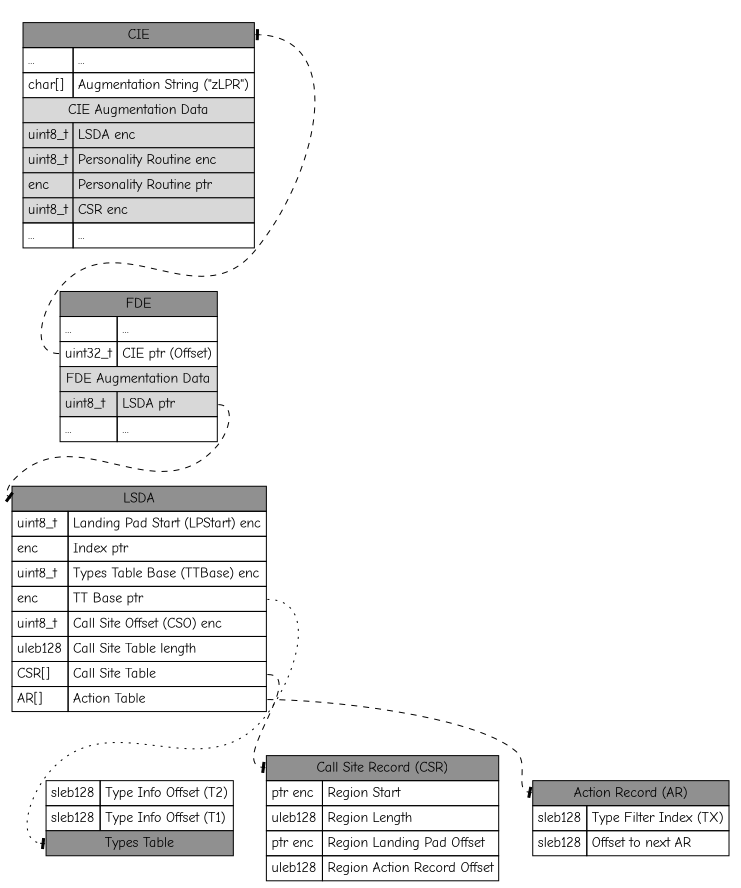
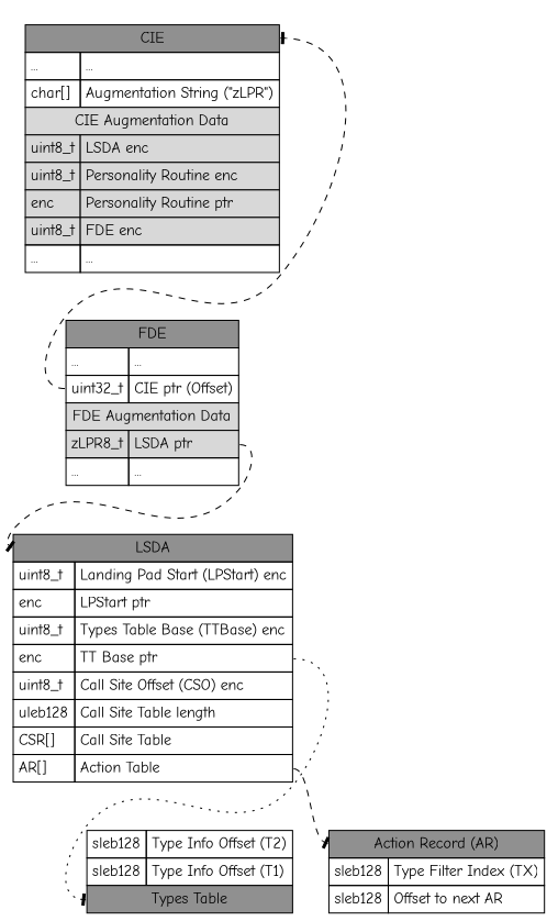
  digraph {
    fontname="Comic Neue"
    rankdir=TB
    node [fontname="Comic Neue" shape=none]
    edge [arrowhead=tee fontname="Comic Neue" headport="0:w" style=dashed tailport=0]
-   n1 [label=<         <table border="0" cellborder="1" cellspacing="0" cellpadding="4" bgcolor="white">             <tr>                 <td colspan="2" port="0" bgcolor="#909090">FDE</td>             </tr>             <tr>                 <td align="left">...</td>                 <td align="left">...</td>             </tr>             <tr>                 <td align="left" port="2">uint32_t</td>                 <td align="left">CIE ptr (Offset)</td>             </tr>             <tr>                 <td colspan="2" bgcolor="#d8d8d8">FDE Augmentation Data</td>             </tr>             <tr>                 <td align="left" bgcolor="#d8d8d8">uint8_t</td>                 <td align="left" bgcolor="#d8d8d8" port="4">LSDA ptr</td>             </tr>             <tr>                 <td align="left">...</td>                 <td align="left">...</td>             </tr>         </table>     >]
-   n2 [label=<         <table border="0" cellborder="1" cellspacing="0" cellpadding="4" bgcolor="white">             <tr>                 <td  colspan="2" port="0" bgcolor="#909090">CIE</td>             </tr>             <tr>                 <td align="left">...</td>                 <td align="left">...</td>             </tr>             <tr>                 <td align="left">char[]</td>                 <td align="left">Augmentation String ("zLPR")</td>             </tr>             <tr>                 <td  colspan="2" bgcolor="#d8d8d8">CIE Augmentation Data</td>             </tr>             <tr >                 <td align="left" bgcolor="#d8d8d8">uint8_t</td>                 <td align="left" bgcolor="#d8d8d8">LSDA enc</td>             </tr>             <tr>                 <td align="left" bgcolor="#d8d8d8">uint8_t</td>                 <td align="left" bgcolor="#d8d8d8">Personality Routine enc</td>             </tr>             <tr>                 <td align="left" bgcolor="#d8d8d8">enc</td>                 <td align="left" bgcolor="#d8d8d8">Personality Routine ptr</td>             </tr>             <tr>                 <td align="left" bgcolor="#d8d8d8">uint8_t</td>                 <td align="left" bgcolor="#d8d8d8">CSR enc</td>             </tr>             <tr>                 <td align="left">...</td>                 <td align="left">...</td>             </tr>         </table>     >]
-   n3 [label=<         <table border="0" cellborder="1" cellspacing="0" cellpadding="4" bgcolor="white">             <tr>                 <td  colspan="2" port="0" bgcolor="#909090">LSDA</td>             </tr>             <tr>                 <td align="left">uint8_t</td>                 <td align="left">Landing Pad Start (LPStart) enc</td>             </tr>             <tr>                 <td align="left">enc</td>                 <td align="left">Index ptr</td>             </tr>             <tr>                 <td align="left">uint8_t</td>                 <td align="left">Types Table Base (TTBase) enc</td>             </tr>             <tr>                 <td align="left">enc</td>                 <td align="left" port="4">TT Base ptr</td>             </tr>             <tr>                 <td align="left">uint8_t</td>                 <td align="left">Call Site Offset (CSO) enc</td>             </tr>             <tr>                 <td align="left">uleb128</td>                 <td align="left">Call Site Table length</td>             </tr>             <tr>                 <td align="left">CSR[]</td>                 <td align="left" port="7">Call Site Table</td>             </tr>             <tr>                 <td align="left">AR[]</td>                 <td align="left" port="8">Action Table</td>             </tr>         </table>     >]
-   n4 [label=<         <table border="0" cellborder="1" cellspacing="0" cellpadding="4" bgcolor="white">             <tr>                 <td  colspan="2" port="0" bgcolor="#909090">Call Site Record (CSR)</td>             </tr>             <tr>                 <td align="left">ptr enc</td>                 <td align="left">Region Start</td>             </tr>             <tr>                 <td align="left">uleb128</td>                 <td align="left">Region Length</td>             </tr>             <tr>                 <td align="left">ptr enc</td>                 <td align="left">Region Landing Pad Offset</td>             </tr>             <tr>                 <td align="left">uleb128</td>                 <td align="left">Region Action Record Offset</td>             </tr>         </table>     >]
+   n1 [label=<         <table border="0" cellborder="1" cellspacing="0" cellpadding="4" bgcolor="white">             <tr>                 <td colspan="2" port="0" bgcolor="#909090">FDE</td>             </tr>             <tr>                 <td align="left">...</td>                 <td align="left">...</td>             </tr>             <tr>                 <td align="left" port="2">uint32_t</td>                 <td align="left">CIE ptr (Offset)</td>             </tr>             <tr>                 <td colspan="2" bgcolor="#d8d8d8">FDE Augmentation Data</td>             </tr>             <tr>                 <td align="left" bgcolor="#d8d8d8">zLPR8_t</td>                 <td align="left" bgcolor="#d8d8d8" port="4">LSDA ptr</td>             </tr>             <tr>                 <td align="left">...</td>                 <td align="left">...</td>             </tr>         </table>     >]
+   n2 [label=<         <table border="0" cellborder="1" cellspacing="0" cellpadding="4" bgcolor="white">             <tr>                 <td  colspan="2" port="0" bgcolor="#909090">CIE</td>             </tr>             <tr>                 <td align="left">...</td>                 <td align="left">...</td>             </tr>             <tr>                 <td align="left">char[]</td>                 <td align="left">Augmentation String ("zLPR")</td>             </tr>             <tr>                 <td  colspan="2" bgcolor="#d8d8d8">CIE Augmentation Data</td>             </tr>             <tr >                 <td align="left" bgcolor="#d8d8d8">uint8_t</td>                 <td align="left" bgcolor="#d8d8d8">LSDA enc</td>             </tr>             <tr>                 <td align="left" bgcolor="#d8d8d8">uint8_t</td>                 <td align="left" bgcolor="#d8d8d8">Personality Routine enc</td>             </tr>             <tr>                 <td align="left" bgcolor="#d8d8d8">enc</td>                 <td align="left" bgcolor="#d8d8d8">Personality Routine ptr</td>             </tr>             <tr>                 <td align="left" bgcolor="#d8d8d8">uint8_t</td>                 <td align="left" bgcolor="#d8d8d8">FDE enc</td>             </tr>             <tr>                 <td align="left">...</td>                 <td align="left">...</td>             </tr>         </table>     >]
+   n3 [label=<         <table border="0" cellborder="1" cellspacing="0" cellpadding="4" bgcolor="white">             <tr>                 <td  colspan="2" port="0" bgcolor="#909090">LSDA</td>             </tr>             <tr>                 <td align="left">uint8_t</td>                 <td align="left">Landing Pad Start (LPStart) enc</td>             </tr>             <tr>                 <td align="left">enc</td>                 <td align="left">LPStart ptr</td>             </tr>             <tr>                 <td align="left">uint8_t</td>                 <td align="left">Types Table Base (TTBase) enc</td>             </tr>             <tr>                 <td align="left">enc</td>                 <td align="left" port="4">TT Base ptr</td>             </tr>             <tr>                 <td align="left">uint8_t</td>                 <td align="left">Call Site Offset (CSO) enc</td>             </tr>             <tr>                 <td align="left">uleb128</td>                 <td align="left">Call Site Table length</td>             </tr>             <tr>                 <td align="left">CSR[]</td>                 <td align="left" port="7">Call Site Table</td>             </tr>             <tr>                 <td align="left">AR[]</td>                 <td align="left" port="8">Action Table</td>             </tr>         </table>     >]
    n5 [label=<         <table border="0" cellborder="1" cellspacing="0" cellpadding="4" bgcolor="white">             <tr>                 <td  colspan="2" port="0" bgcolor="#909090">Action Record (AR)</td>             </tr>             <tr>                 <td align="left">sleb128</td>                 <td align="left">Type Filter Index (TX)</td>             </tr>             <tr>                 <td align="left">sleb128</td>                 <td align="left">Offset to next AR</td>             </tr>         </table>     >]
    n6 [label=<         <table border="0" cellborder="1" cellspacing="0" cellpadding="4" bgcolor="white">             <tr>                 <td align="left" port="2">sleb128</td>                 <td align="left">Type Info Offset (T2)</td>             </tr>             <tr>                 <td align="left">sleb128</td>                 <td align="left">Type Info Offset (T1)</td>             </tr>             <tr>                 <td  colspan="2" port="0" bgcolor="#909090">Types Table</td>             </tr>         </table>     >]
    n1 -> n2 [constraint=false headport="0:e" tailport="2:w"]
    n1 -> n3 [headport=0 minlen=1 style=invis arrowhead=""]
    n1 -> n3 [constraint=false tailport="4:e"]
    n2 -> n1 [headport=0 minlen=1 style=invis arrowhead=""]
-   n3 -> n4 [tailport="7:e"]
    n3 -> n5 [tailport="8:e"]
    n3 -> n6 [headport=2 minlen=1 style=invis arrowhead=""]
    n3 -> n6 [constraint=false style=dotted tailport="4:e"]
  }
